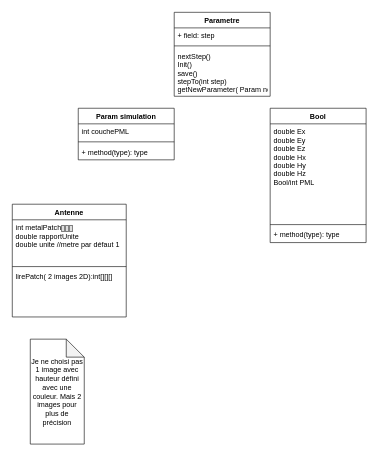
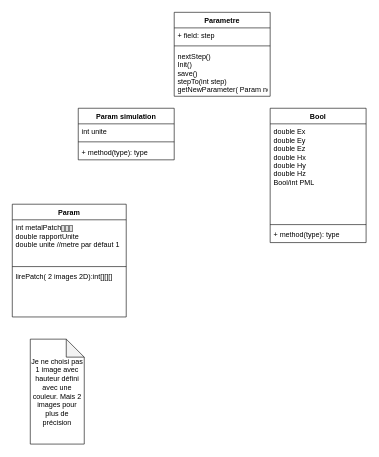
  <mxCell id="0" />
  <mxCell id="1" parent="0" />
  <mxCell id="2" value="Parametre" style="swimlane;fontStyle=1;align=center;verticalAlign=top;childLayout=stackLayout;horizontal=1;startSize=26;horizontalStack=0;resizeParent=1;resizeParentMax=0;resizeLast=0;collapsible=1;marginBottom=0;" vertex="1" parent="1"><mxGeometry x="290" y="20" width="160" height="140" as="geometry" /></mxCell>
  <mxCell id="3" value="+ field: step" style="text;strokeColor=none;fillColor=none;align=left;verticalAlign=top;spacingLeft=4;spacingRight=4;overflow=hidden;rotatable=0;points=[[0,0.5],[1,0.5]];portConstraint=eastwest;" vertex="1" parent="2"><mxGeometry y="26" width="160" height="26" as="geometry" /></mxCell>
  <mxCell id="4" value="" style="line;strokeWidth=1;fillColor=none;align=left;verticalAlign=middle;spacingTop=-1;spacingLeft=3;spacingRight=3;rotatable=0;labelPosition=right;points=[];portConstraint=eastwest;" vertex="1" parent="2"><mxGeometry y="52" width="160" height="8" as="geometry" /></mxCell>
  <mxCell id="5" value="nextStep()&#10;Init()&#10;save()&#10;stepTo(int step)&#10;getNewParameter( Param newParam)" style="text;strokeColor=none;fillColor=none;align=left;verticalAlign=top;spacingLeft=4;spacingRight=4;overflow=hidden;rotatable=0;points=[[0,0.5],[1,0.5]];portConstraint=eastwest;" vertex="1" parent="2"><mxGeometry y="60" width="160" height="80" as="geometry" /></mxCell>
  <mxCell id="6" value="Bool" style="swimlane;fontStyle=1;align=center;verticalAlign=top;childLayout=stackLayout;horizontal=1;startSize=26;horizontalStack=0;resizeParent=1;resizeParentMax=0;resizeLast=0;collapsible=1;marginBottom=0;" vertex="1" parent="1"><mxGeometry x="450" y="180" width="160" height="224" as="geometry" /></mxCell>
  <mxCell id="7" value="double Ex&#10;double Ey&#10;double Ez&#10;double Hx&#10;double Hy&#10;double Hz&#10;Bool/int PML&#10;" style="text;strokeColor=none;fillColor=none;align=left;verticalAlign=top;spacingLeft=4;spacingRight=4;overflow=hidden;rotatable=0;points=[[0,0.5],[1,0.5]];portConstraint=eastwest;" vertex="1" parent="6"><mxGeometry y="26" width="160" height="164" as="geometry" /></mxCell>
  <mxCell id="8" value="" style="line;strokeWidth=1;fillColor=none;align=left;verticalAlign=middle;spacingTop=-1;spacingLeft=3;spacingRight=3;rotatable=0;labelPosition=right;points=[];portConstraint=eastwest;" vertex="1" parent="6"><mxGeometry y="190" width="160" height="8" as="geometry" /></mxCell>
  <mxCell id="9" value="+ method(type): type" style="text;strokeColor=none;fillColor=none;align=left;verticalAlign=top;spacingLeft=4;spacingRight=4;overflow=hidden;rotatable=0;points=[[0,0.5],[1,0.5]];portConstraint=eastwest;" vertex="1" parent="6"><mxGeometry y="198" width="160" height="26" as="geometry" /></mxCell>
  <mxCell id="10" value="Param simulation" style="swimlane;fontStyle=1;align=center;verticalAlign=top;childLayout=stackLayout;horizontal=1;startSize=26;horizontalStack=0;resizeParent=1;resizeParentMax=0;resizeLast=0;collapsible=1;marginBottom=0;" vertex="1" parent="1"><mxGeometry x="130" y="180" width="160" height="86" as="geometry" /></mxCell>
- <mxCell id="11" value="int couchePML" style="text;strokeColor=none;fillColor=none;align=left;verticalAlign=top;spacingLeft=4;spacingRight=4;overflow=hidden;rotatable=0;points=[[0,0.5],[1,0.5]];portConstraint=eastwest;" vertex="1" parent="10"><mxGeometry y="26" width="160" height="26" as="geometry" /></mxCell>
+ <mxCell id="11" value="int unite" style="text;strokeColor=none;fillColor=none;align=left;verticalAlign=top;spacingLeft=4;spacingRight=4;overflow=hidden;rotatable=0;points=[[0,0.5],[1,0.5]];portConstraint=eastwest;" vertex="1" parent="10"><mxGeometry y="26" width="160" height="26" as="geometry" /></mxCell>
  <mxCell id="12" value="" style="line;strokeWidth=1;fillColor=none;align=left;verticalAlign=middle;spacingTop=-1;spacingLeft=3;spacingRight=3;rotatable=0;labelPosition=right;points=[];portConstraint=eastwest;" vertex="1" parent="10"><mxGeometry y="52" width="160" height="8" as="geometry" /></mxCell>
  <mxCell id="13" value="+ method(type): type" style="text;strokeColor=none;fillColor=none;align=left;verticalAlign=top;spacingLeft=4;spacingRight=4;overflow=hidden;rotatable=0;points=[[0,0.5],[1,0.5]];portConstraint=eastwest;" vertex="1" parent="10"><mxGeometry y="60" width="160" height="26" as="geometry" /></mxCell>
- <mxCell id="14" value="Antenne" style="swimlane;fontStyle=1;align=center;verticalAlign=top;childLayout=stackLayout;horizontal=1;startSize=26;horizontalStack=0;resizeParent=1;resizeParentMax=0;resizeLast=0;collapsible=1;marginBottom=0;" vertex="1" parent="1"><mxGeometry x="20" y="340" width="190" height="188" as="geometry" /></mxCell>
+ <mxCell id="14" value="Param" style="swimlane;fontStyle=1;align=center;verticalAlign=top;childLayout=stackLayout;horizontal=1;startSize=26;horizontalStack=0;resizeParent=1;resizeParentMax=0;resizeLast=0;collapsible=1;marginBottom=0;" vertex="1" parent="1"><mxGeometry x="20" y="340" width="190" height="188" as="geometry" /></mxCell>
  <mxCell id="15" value="int metalPatch[][][]&#10;double rapportUnite&#10;double unite //metre par défaut 1" style="text;strokeColor=none;fillColor=none;align=left;verticalAlign=top;spacingLeft=4;spacingRight=4;overflow=hidden;rotatable=0;points=[[0,0.5],[1,0.5]];portConstraint=eastwest;" vertex="1" parent="14"><mxGeometry y="26" width="190" height="74" as="geometry" /></mxCell>
  <mxCell id="16" value="" style="line;strokeWidth=1;fillColor=none;align=left;verticalAlign=middle;spacingTop=-1;spacingLeft=3;spacingRight=3;rotatable=0;labelPosition=right;points=[];portConstraint=eastwest;" vertex="1" parent="14"><mxGeometry y="100" width="190" height="8" as="geometry" /></mxCell>
  <mxCell id="17" value="lirePatch( 2 images 2D):int[][][]" style="text;strokeColor=none;fillColor=none;align=left;verticalAlign=top;spacingLeft=4;spacingRight=4;overflow=hidden;rotatable=0;points=[[0,0.5],[1,0.5]];portConstraint=eastwest;" vertex="1" parent="14"><mxGeometry y="108" width="190" height="80" as="geometry" /></mxCell>
  <mxCell id="18" value="Je ne choisi pas 1 image avec hauteur défini avec une couleur. Mais 2 images pour plus de précision" style="shape=note;whiteSpace=wrap;html=1;backgroundOutline=1;darkOpacity=0.05;" vertex="1" parent="1"><mxGeometry x="50" y="565" width="90" height="175" as="geometry" /></mxCell>
